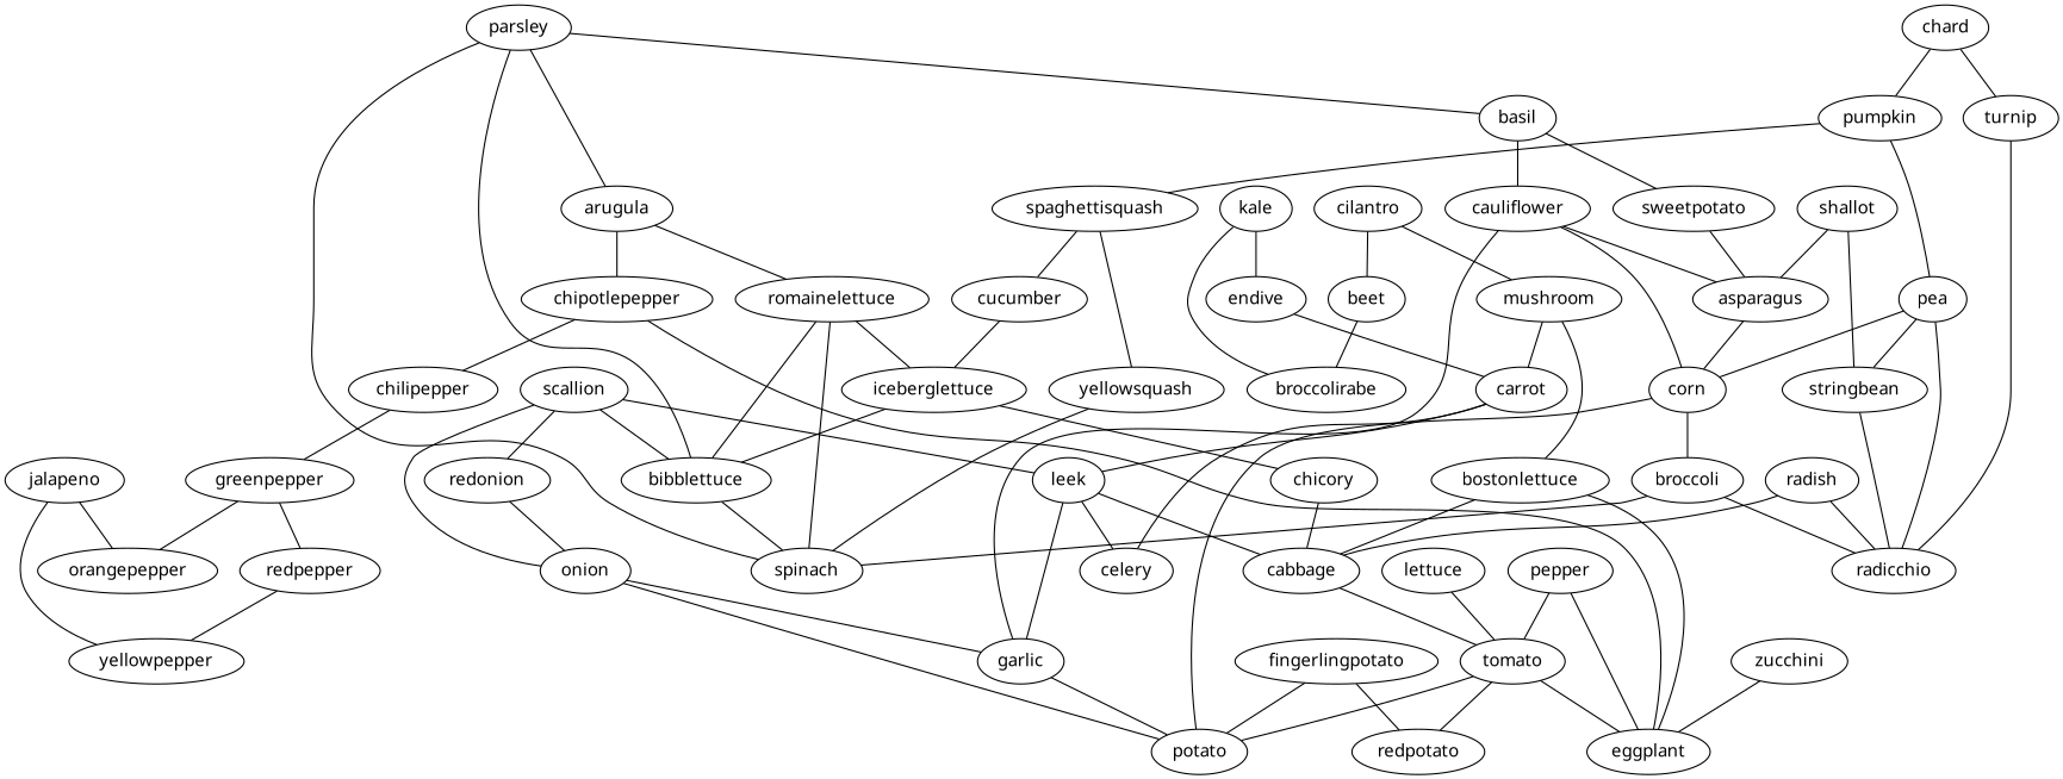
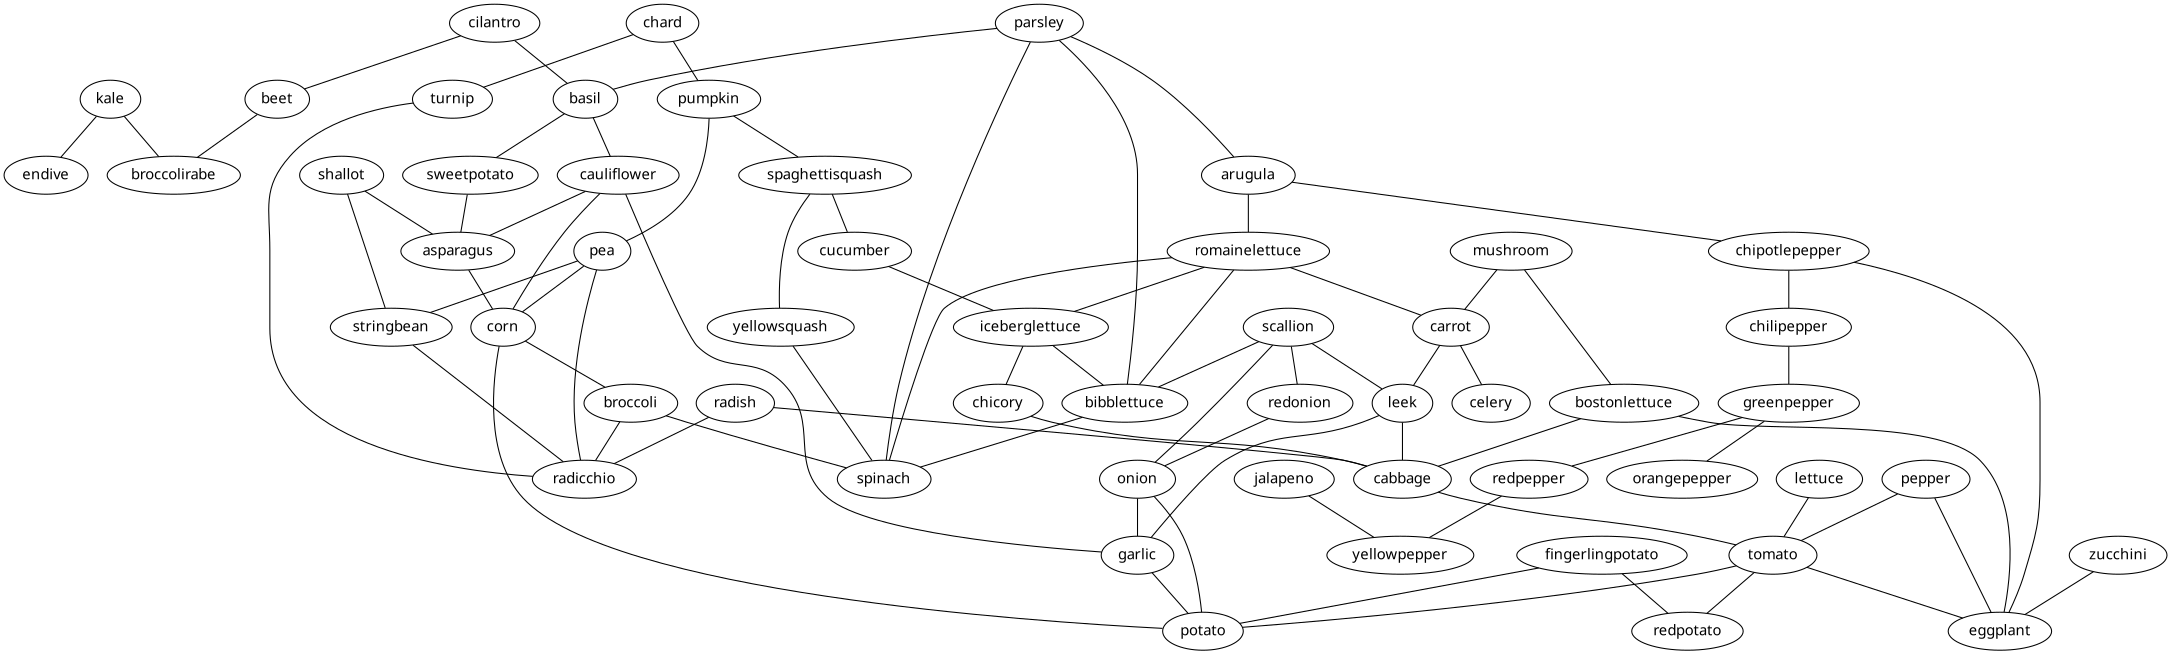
  strict graph {
    fontname="Noto Sans"
    node [fontname="Noto Sans"]
    edge [fontname="Noto Sans" weight=1]
    kale
    endive
    broccolirabe
    carrot
    radish
    cabbage
    radicchio
    tomato
    parsley
    arugula
    basil
    bibblettuce
    spinach
    chipotlepepper
    romainelettuce
    sweetpotato
    cauliflower
    chilipepper
    eggplant
    iceberglettuce
    lettuce
    garlic
    potato
    redpotato
    greenpepper
    scallion
    redonion
    onion
    leek
    celery
    cilantro
    beet
    chard
    pumpkin
    turnip
    spaghettisquash
    pea
    asparagus
    corn
    cucumber
    yellowsquash
    stringbean
    mushroom
    bostonlettuce
    shallot
    chicory
    redpepper
    orangepepper
    broccoli
    yellowpepper
    zucchini
    jalapeno
    fingerlingpotato
    pepper
    kale -- endive
    kale -- broccolirabe
-   endive -- carrot
+   romainelettuce -- carrot
    carrot -- leek
    carrot -- celery
    radish -- cabbage
    radish -- radicchio
    cabbage -- tomato
    tomato -- eggplant
    tomato -- potato
    tomato -- redpotato
    parsley -- arugula
    parsley -- basil
    parsley -- bibblettuce
    parsley -- spinach
    arugula -- chipotlepepper
    arugula -- romainelettuce
    basil -- sweetpotato
    basil -- cauliflower
    bibblettuce -- spinach
    chipotlepepper -- chilipepper
    chipotlepepper -- eggplant
    romainelettuce -- bibblettuce
    romainelettuce -- spinach
    romainelettuce -- iceberglettuce
    sweetpotato -- asparagus
    cauliflower -- garlic
    cauliflower -- asparagus
    cauliflower -- corn
    chilipepper -- greenpepper
    iceberglettuce -- bibblettuce
    iceberglettuce -- chicory
    lettuce -- tomato
    garlic -- potato
    greenpepper -- redpepper
    greenpepper -- orangepepper
    scallion -- bibblettuce
    scallion -- redonion
    scallion -- onion
    scallion -- leek
    redonion -- onion
    onion -- garlic
    onion -- potato
    leek -- cabbage
    leek -- garlic
-   leek -- celery
-   cilantro -- mushroom
+   cilantro -- basil
    cilantro -- beet
    beet -- broccolirabe
    chard -- pumpkin
    chard -- turnip
    pumpkin -- spaghettisquash
    pumpkin -- pea
    turnip -- radicchio
    spaghettisquash -- cucumber
    spaghettisquash -- yellowsquash
    pea -- radicchio
    pea -- corn
    pea -- stringbean
    asparagus -- corn
    corn -- potato
    corn -- broccoli
    cucumber -- iceberglettuce
    yellowsquash -- spinach
    stringbean -- radicchio
    mushroom -- carrot
    mushroom -- bostonlettuce
    bostonlettuce -- cabbage
    bostonlettuce -- eggplant
    shallot -- asparagus
    shallot -- stringbean
    chicory -- cabbage
    redpepper -- yellowpepper
    broccoli -- radicchio
    broccoli -- spinach
    zucchini -- eggplant
-   jalapeno -- orangepepper
    jalapeno -- yellowpepper
    fingerlingpotato -- potato
    fingerlingpotato -- redpotato
    pepper -- tomato
    pepper -- eggplant
  }
